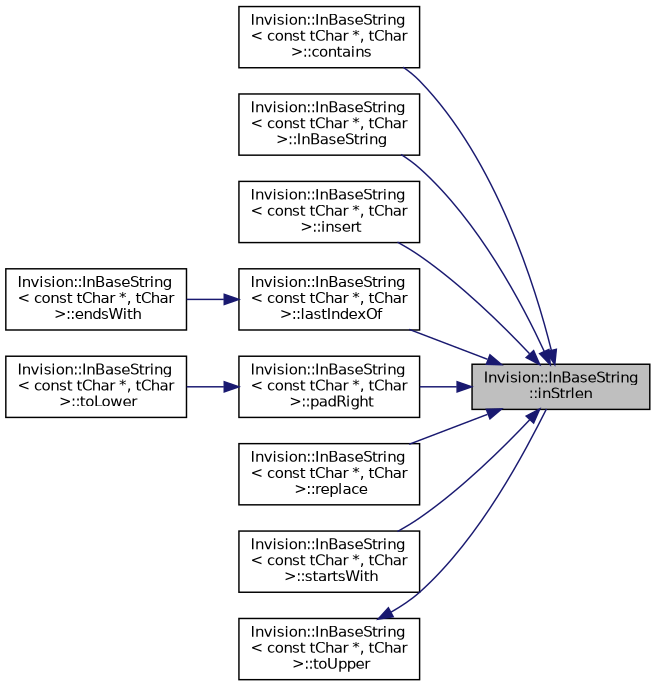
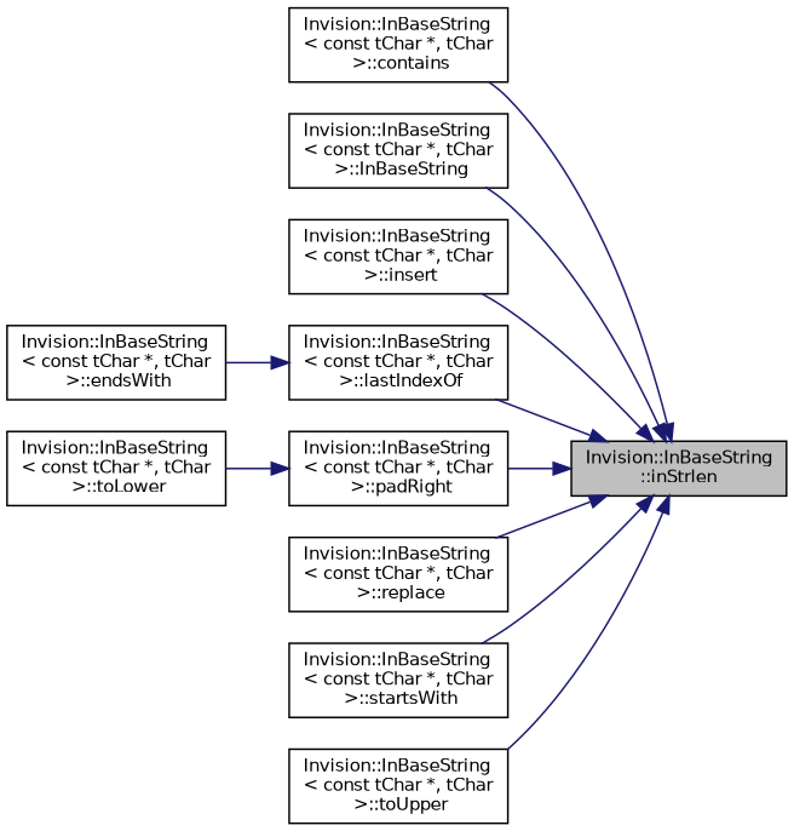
  digraph {
    rankdir=RL
    node [color=black fillcolor=white fontname=Helvetica fontsize=10 shape=record style=filled]
    edge [color=midnightblue dir=back fontname=Helvetica fontsize=10 labelfontname=Helvetica labelfontsize=10 style=solid]
    n1 [fillcolor=grey75 fontcolor=black height=0.2 label="Invision::InBaseString\l::inStrlen" width=0.4]
    n2 [height=0.2 label="Invision::InBaseString\l\< const tChar *, tChar\l \>::contains" width=0.4]
    n3 [height=0.2 label="Invision::InBaseString\l\< const tChar *, tChar\l \>::InBaseString" width=0.4]
    n4 [height=0.2 label="Invision::InBaseString\l\< const tChar *, tChar\l \>::insert" width=0.4]
    n5 [height=0.2 label="Invision::InBaseString\l\< const tChar *, tChar\l \>::lastIndexOf" width=0.4]
    n6 [height=0.2 label="Invision::InBaseString\l\< const tChar *, tChar\l \>::padRight" width=0.4]
    n7 [height=0.2 label="Invision::InBaseString\l\< const tChar *, tChar\l \>::replace" width=0.4]
    n8 [height=0.2 label="Invision::InBaseString\l\< const tChar *, tChar\l \>::startsWith" width=0.4]
    n9 [height=0.2 label="Invision::InBaseString\l\< const tChar *, tChar\l \>::toUpper" width=0.4]
    n10 [height=0.2 label="Invision::InBaseString\l\< const tChar *, tChar\l \>::endsWith" width=0.4]
    n11 [height=0.2 label="Invision::InBaseString\l\< const tChar *, tChar\l \>::toLower" width=0.4]
    n1 -> n2
    n1 -> n3
    n1 -> n4
    n1 -> n5
    n1 -> n6
    n1 -> n7
    n1 -> n8
-   n9 -> n1
+   n1 -> n9
    n5 -> n10
    n6 -> n11
  }
